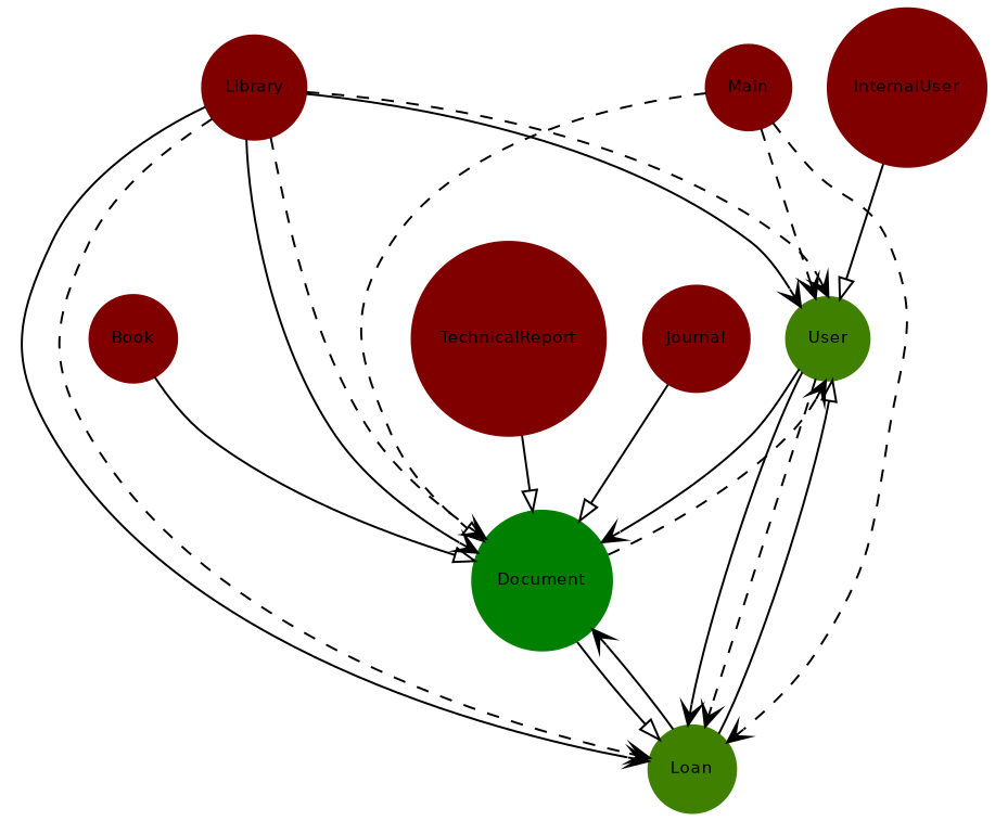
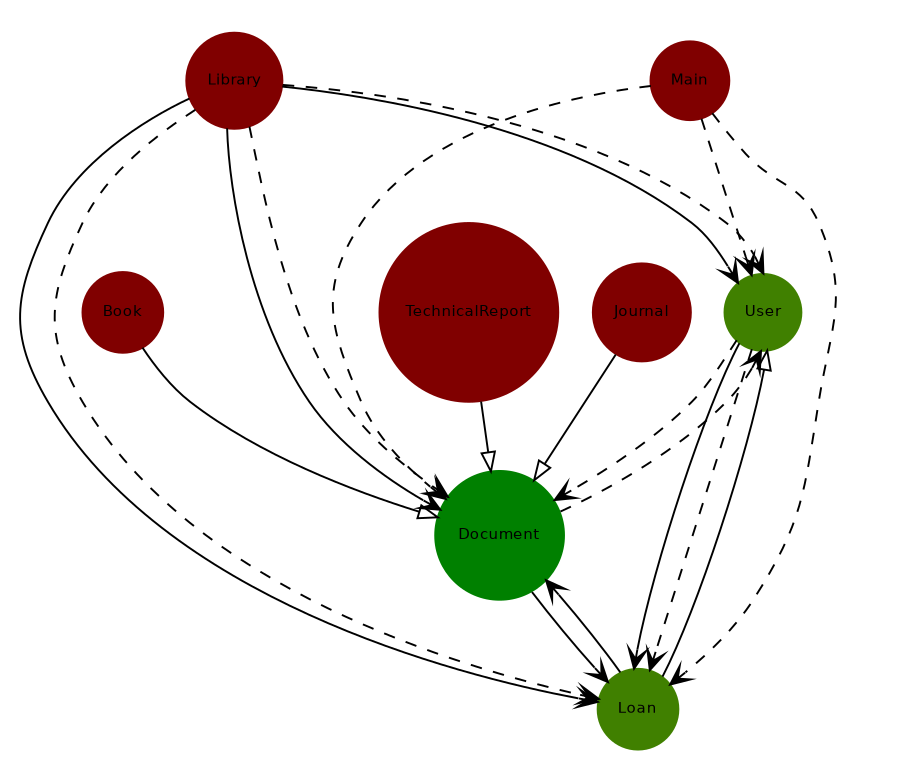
  digraph {
    fontname="Bitstream Vera Sans"
    fontsize=8
    node [color="0., 1.0, 0.5" fontname="Bitstream Vera Sans" fontsize=8 shape=circle style=filled]
    edge [arrowhead=open fontname="Bitstream Vera Sans" fontsize=8 style=solid]
    User [color="0.25, 1.0, 0.5"]
-   InternalUser
    Document [color="0.3333333333, 1.0, 0.5"]
    Loan [color="0.25, 1.0, 0.5"]
    Book
    TechnicalReport
    Journal
    Library
    Main
-   User -> Document
+   User -> Document [style=dashed]
    User -> Loan
    User -> Loan [style=dashed]
-   InternalUser -> User [arrowhead=empty]
    Document -> User [style=dashed]
-   Document -> Loan [arrowhead=empty]
+   Document -> Loan
    Loan -> User [arrowhead=empty]
    Loan -> Document
    Book -> Document [arrowhead=empty]
    TechnicalReport -> Document [arrowhead=empty]
    Journal -> Document [arrowhead=empty]
    Library -> User
    Library -> User [style=dashed]
    Library -> Document
    Library -> Document [style=dashed]
    Library -> Loan
    Library -> Loan [style=dashed]
    Main -> User [style=dashed]
-   Main -> Document [arrowhead=empty style=dashed]
+   Main -> Document [style=dashed]
    Main -> Loan [style=dashed]
  }
